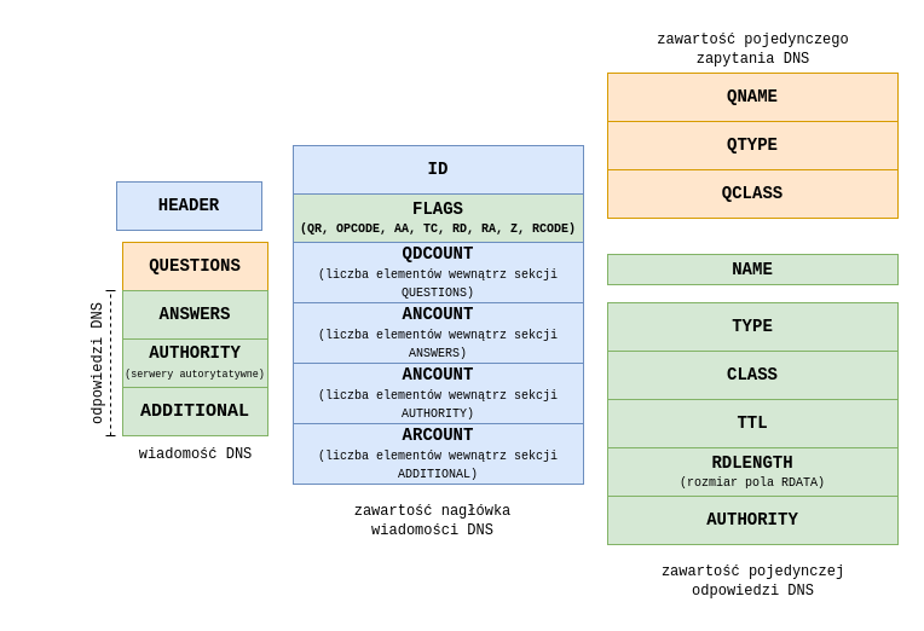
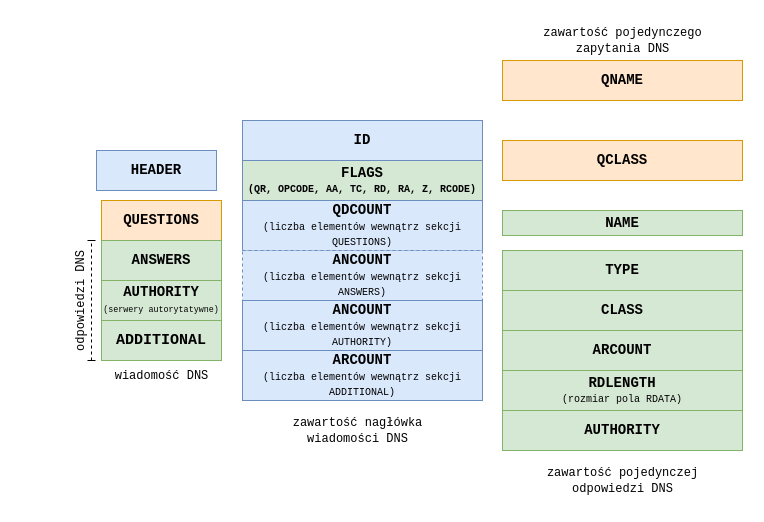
  <mxCell id="0" />
  <mxCell id="1" parent="0" />
  <mxCell id="2" value="&lt;font size=&quot;1&quot; style=&quot;&quot; face=&quot;Courier New&quot;&gt;&lt;b style=&quot;font-size: 14px;&quot;&gt;HEADER&lt;/b&gt;&lt;/font&gt;" style="rounded=0;whiteSpace=wrap;html=1;fillColor=#dae8fc;strokeColor=#6c8ebf;" vertex="1" parent="1"><mxGeometry x="96" y="150" width="120" height="40" as="geometry" /></mxCell>
  <mxCell id="3" value="&lt;font face=&quot;Courier New&quot;&gt;&lt;span style=&quot;font-size: 14px;&quot;&gt;&lt;b&gt;QUESTIONS&lt;/b&gt;&lt;/span&gt;&lt;/font&gt;" style="rounded=0;whiteSpace=wrap;html=1;fillColor=#ffe6cc;strokeColor=#d79b00;" vertex="1" parent="1"><mxGeometry x="101" y="200" width="120" height="40" as="geometry" /></mxCell>
  <mxCell id="4" value="&lt;font size=&quot;1&quot; style=&quot;&quot; face=&quot;Courier New&quot;&gt;&lt;b style=&quot;font-size: 14px;&quot;&gt;ANSWERS&lt;/b&gt;&lt;/font&gt;" style="rounded=0;whiteSpace=wrap;html=1;fillColor=#d5e8d4;strokeColor=#82b366;" vertex="1" parent="1"><mxGeometry x="101" y="240" width="120" height="40" as="geometry" /></mxCell>
  <mxCell id="5" value="&lt;font style=&quot;&quot; face=&quot;Courier New&quot;&gt;&lt;span style=&quot;font-size: 14px; font-weight: bold;&quot;&gt;AUTHORITY&lt;/span&gt;&lt;br&gt;&lt;font style=&quot;font-size: 8.4px;&quot;&gt;(serwery autorytatywne)&lt;/font&gt;&lt;br&gt;&lt;/font&gt;" style="rounded=0;whiteSpace=wrap;html=1;fillColor=#d5e8d4;strokeColor=#82b366;" vertex="1" parent="1"><mxGeometry x="101" y="280" width="120" height="40" as="geometry" /></mxCell>
  <mxCell id="6" value="&lt;font face=&quot;Courier New&quot;&gt;&lt;span style=&quot;font-size: 15px;&quot;&gt;&lt;b&gt;ADDITIONAL&lt;/b&gt;&lt;/span&gt;&lt;/font&gt;" style="rounded=0;whiteSpace=wrap;html=1;fillColor=#d5e8d4;strokeColor=#82b366;" vertex="1" parent="1"><mxGeometry x="101" y="320" width="120" height="40" as="geometry" /></mxCell>
  <mxCell id="7" value="" style="endArrow=baseDash;startArrow=baseDash;html=1;rounded=0;startFill=0;endFill=0;dashed=1;" edge="1" parent="1"><mxGeometry width="50" height="50" relative="1" as="geometry"><mxPoint x="91" y="360" as="sourcePoint" /><mxPoint x="91" y="240" as="targetPoint" /></mxGeometry></mxCell>
  <mxCell id="8" value="&lt;font face=&quot;Courier New&quot;&gt;odpowiedzi DNS&lt;/font&gt;" style="text;html=1;align=center;verticalAlign=middle;resizable=0;points=[];autosize=1;strokeColor=none;fillColor=none;flipV=0;flipH=1;rotation=270;" vertex="1" parent="1"><mxGeometry x="20" y="286" width="120" height="30" as="geometry" /></mxCell>
  <mxCell id="9" value="&lt;font size=&quot;1&quot; style=&quot;&quot; face=&quot;Courier New&quot;&gt;&lt;b style=&quot;font-size: 14px;&quot;&gt;ID&lt;/b&gt;&lt;/font&gt;" style="rounded=0;whiteSpace=wrap;html=1;fillColor=#dae8fc;strokeColor=#6c8ebf;" vertex="1" parent="1"><mxGeometry x="242" y="120" width="240" height="40" as="geometry" /></mxCell>
  <mxCell id="10" value="&lt;font face=&quot;Courier New&quot;&gt;&lt;b style=&quot;font-size: 14px;&quot;&gt;QDCOUNT&lt;/b&gt;&lt;br&gt;&lt;font style=&quot;font-size: 10px;&quot;&gt;(liczba elementów wewnątrz sekcji QUESTIONS)&lt;/font&gt;&lt;br&gt;&lt;/font&gt;" style="rounded=0;whiteSpace=wrap;html=1;fillColor=#dae8fc;strokeColor=#6c8ebf;" vertex="1" parent="1"><mxGeometry x="242" y="200" width="240" height="50" as="geometry" /></mxCell>
- <mxCell id="11" value="&lt;font face=&quot;Courier New&quot;&gt;&lt;b style=&quot;font-size: 14px;&quot;&gt;ANCOUNT&lt;/b&gt;&lt;br&gt;&lt;font style=&quot;font-size: 10px;&quot;&gt;(liczba elementów wewnątrz sekcji ANSWERS)&lt;/font&gt;&lt;br&gt;&lt;/font&gt;" style="rounded=0;whiteSpace=wrap;html=1;fillColor=#dae8fc;strokeColor=#6c8ebf;" vertex="1" parent="1"><mxGeometry x="242" y="250" width="240" height="50" as="geometry" /></mxCell>
+ <mxCell id="11" value="&lt;font face=&quot;Courier New&quot;&gt;&lt;b style=&quot;font-size: 14px;&quot;&gt;ANCOUNT&lt;/b&gt;&lt;br&gt;&lt;font style=&quot;font-size: 10px;&quot;&gt;(liczba elementów wewnątrz sekcji ANSWERS)&lt;/font&gt;&lt;br&gt;&lt;/font&gt;" style="rounded=0;whiteSpace=wrap;html=1;fillColor=#dae8fc;strokeColor=#6c8ebf;dashed=1;" vertex="1" parent="1"><mxGeometry x="242" y="250" width="240" height="50" as="geometry" /></mxCell>
  <mxCell id="12" value="&lt;font face=&quot;Courier New&quot;&gt;&lt;b style=&quot;font-size: 14px;&quot;&gt;ANCOUNT&lt;/b&gt;&lt;br&gt;&lt;font style=&quot;font-size: 10px;&quot;&gt;(liczba elementów wewnątrz sekcji&lt;br&gt;AUTHORITY)&lt;/font&gt;&lt;br&gt;&lt;/font&gt;" style="rounded=0;whiteSpace=wrap;html=1;fillColor=#dae8fc;strokeColor=#6c8ebf;" vertex="1" parent="1"><mxGeometry x="242" y="300" width="240" height="50" as="geometry" /></mxCell>
  <mxCell id="13" value="&lt;font face=&quot;Courier New&quot;&gt;&lt;b style=&quot;font-size: 14px;&quot;&gt;ARCOUNT&lt;/b&gt;&lt;br&gt;&lt;font style=&quot;font-size: 10px;&quot;&gt;(liczba elementów wewnątrz sekcji ADDITIONAL)&lt;/font&gt;&lt;br&gt;&lt;/font&gt;" style="rounded=0;whiteSpace=wrap;html=1;fillColor=#dae8fc;strokeColor=#6c8ebf;" vertex="1" parent="1"><mxGeometry x="242" y="350" width="240" height="50" as="geometry" /></mxCell>
  <mxCell id="14" value="&lt;font size=&quot;1&quot; style=&quot;&quot; face=&quot;Courier New&quot;&gt;&lt;b style=&quot;&quot;&gt;&lt;span style=&quot;font-size: 14px;&quot;&gt;FLAGS&lt;/span&gt;&lt;br&gt;(QR,&amp;nbsp;&lt;/b&gt;&lt;/font&gt;&lt;b style=&quot;border-color: var(--border-color); font-family: &amp;quot;Courier New&amp;quot;; font-size: x-small;&quot;&gt;OPCODE,&lt;/b&gt;&lt;font size=&quot;1&quot; style=&quot;&quot; face=&quot;Courier New&quot;&gt;&lt;b style=&quot;&quot;&gt;&amp;nbsp;AA, TC, RD, RA, Z, RCODE)&lt;br&gt;&lt;/b&gt;&lt;/font&gt;" style="rounded=0;whiteSpace=wrap;html=1;fillColor=#d5e8d4;strokeColor=#6c8ebf;" vertex="1" parent="1"><mxGeometry x="242" y="160" width="240" height="40" as="geometry" /></mxCell>
  <mxCell id="15" value="&lt;font face=&quot;Courier New&quot;&gt;&lt;span style=&quot;font-size: 14px;&quot;&gt;&lt;b&gt;NAME&lt;/b&gt;&lt;/span&gt;&lt;/font&gt;" style="rounded=0;whiteSpace=wrap;html=1;fillColor=#d5e8d4;strokeColor=#82b366;" vertex="1" parent="1"><mxGeometry x="502" y="210" width="240" height="25" as="geometry" /></mxCell>
  <mxCell id="16" value="&lt;font size=&quot;1&quot; style=&quot;&quot; face=&quot;Courier New&quot;&gt;&lt;b style=&quot;font-size: 14px;&quot;&gt;TYPE&lt;/b&gt;&lt;/font&gt;" style="rounded=0;whiteSpace=wrap;html=1;fillColor=#d5e8d4;strokeColor=#82b366;" vertex="1" parent="1"><mxGeometry x="502" y="250" width="240" height="40" as="geometry" /></mxCell>
  <mxCell id="17" value="&lt;font face=&quot;Courier New&quot;&gt;&lt;span style=&quot;font-size: 14px;&quot;&gt;&lt;b&gt;CLASS&lt;/b&gt;&lt;/span&gt;&lt;/font&gt;" style="rounded=0;whiteSpace=wrap;html=1;fillColor=#d5e8d4;strokeColor=#82b366;" vertex="1" parent="1"><mxGeometry x="502" y="290" width="240" height="40" as="geometry" /></mxCell>
- <mxCell id="18" value="&lt;font size=&quot;1&quot; style=&quot;&quot; face=&quot;Courier New&quot;&gt;&lt;b style=&quot;font-size: 14px;&quot;&gt;TTL&lt;/b&gt;&lt;/font&gt;" style="rounded=0;whiteSpace=wrap;html=1;fillColor=#d5e8d4;strokeColor=#82b366;" vertex="1" parent="1"><mxGeometry x="502" y="330" width="240" height="40" as="geometry" /></mxCell>
+ <mxCell id="18" value="&lt;font size=&quot;1&quot; style=&quot;&quot; face=&quot;Courier New&quot;&gt;&lt;b style=&quot;font-size: 14px;&quot;&gt;ARCOUNT&lt;/b&gt;&lt;/font&gt;" style="rounded=0;whiteSpace=wrap;html=1;fillColor=#d5e8d4;strokeColor=#82b366;" vertex="1" parent="1"><mxGeometry x="502" y="330" width="240" height="40" as="geometry" /></mxCell>
  <mxCell id="19" value="&lt;font size=&quot;1&quot; style=&quot;&quot; face=&quot;Courier New&quot;&gt;&lt;span style=&quot;font-weight: bold; font-size: 14px;&quot;&gt;RDLENGTH&lt;/span&gt;&lt;br&gt;(rozmiar pola RDATA)&lt;br&gt;&lt;/font&gt;" style="rounded=0;whiteSpace=wrap;html=1;fillColor=#d5e8d4;strokeColor=#82b366;" vertex="1" parent="1"><mxGeometry x="502" y="370" width="240" height="40" as="geometry" /></mxCell>
  <mxCell id="20" value="&lt;font size=&quot;1&quot; style=&quot;&quot; face=&quot;Courier New&quot;&gt;&lt;b style=&quot;font-size: 14px;&quot;&gt;AUTHORITY&lt;/b&gt;&lt;/font&gt;" style="rounded=0;whiteSpace=wrap;html=1;fillColor=#d5e8d4;strokeColor=#82b366;" vertex="1" parent="1"><mxGeometry x="502" y="410" width="240" height="40" as="geometry" /></mxCell>
  <mxCell id="21" value="&lt;font face=&quot;Courier New&quot;&gt;zawartość pojedynczej&lt;br&gt;odpowiedzi DNS&lt;/font&gt;" style="text;html=1;align=center;verticalAlign=middle;resizable=0;points=[];autosize=1;strokeColor=none;fillColor=none;" vertex="1" parent="1"><mxGeometry x="537" y="460" width="170" height="40" as="geometry" /></mxCell>
  <mxCell id="22" value="&lt;font face=&quot;Courier New&quot;&gt;&lt;span style=&quot;font-size: 14px;&quot;&gt;&lt;b&gt;QNAME&lt;/b&gt;&lt;/span&gt;&lt;/font&gt;" style="rounded=0;whiteSpace=wrap;html=1;fillColor=#ffe6cc;strokeColor=#d79b00;" vertex="1" parent="1"><mxGeometry x="502" y="60" width="240" height="40" as="geometry" /></mxCell>
- <mxCell id="23" value="&lt;font size=&quot;1&quot; style=&quot;&quot; face=&quot;Courier New&quot;&gt;&lt;b style=&quot;font-size: 14px;&quot;&gt;QTYPE&lt;/b&gt;&lt;/font&gt;" style="rounded=0;whiteSpace=wrap;html=1;fillColor=#ffe6cc;strokeColor=#d79b00;" vertex="1" parent="1"><mxGeometry x="502" y="100" width="240" height="40" as="geometry" /></mxCell>
  <mxCell id="24" value="&lt;font face=&quot;Courier New&quot;&gt;&lt;span style=&quot;font-size: 14px;&quot;&gt;&lt;b&gt;QCLASS&lt;/b&gt;&lt;/span&gt;&lt;/font&gt;" style="rounded=0;whiteSpace=wrap;html=1;fillColor=#ffe6cc;strokeColor=#d79b00;" vertex="1" parent="1"><mxGeometry x="502" y="140" width="240" height="40" as="geometry" /></mxCell>
  <mxCell id="25" value="&lt;font face=&quot;Courier New&quot;&gt;zawartość pojedynczego&lt;br&gt;zapytania DNS&lt;/font&gt;" style="text;html=1;align=center;verticalAlign=middle;resizable=0;points=[];autosize=1;strokeColor=none;fillColor=none;" vertex="1" parent="1"><mxGeometry x="532" y="20" width="180" height="40" as="geometry" /></mxCell>
  <mxCell id="26" value="&lt;font face=&quot;Courier New&quot;&gt;zawartość nagłówka&lt;br&gt;wiadomości DNS&lt;/font&gt;" style="text;html=1;align=center;verticalAlign=middle;resizable=0;points=[];autosize=1;strokeColor=none;fillColor=none;" vertex="1" parent="1"><mxGeometry x="282" y="410" width="150" height="40" as="geometry" /></mxCell>
  <mxCell id="27" value="&lt;font face=&quot;Courier New&quot;&gt;wiadomość DNS&lt;/font&gt;" style="text;html=1;align=center;verticalAlign=middle;resizable=0;points=[];autosize=1;strokeColor=none;fillColor=none;" vertex="1" parent="1"><mxGeometry x="101" y="360" width="120" height="30" as="geometry" /></mxCell>
